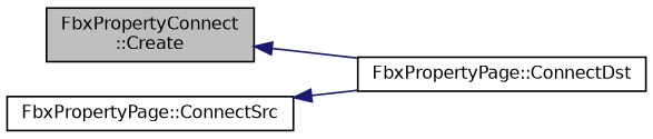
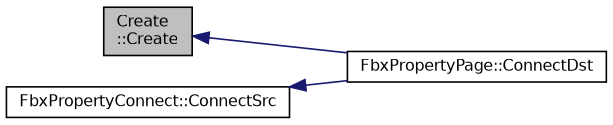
  digraph {
    rankdir=LR
    node [color=black fillcolor=white fontname=Helvetica fontsize=10 shape=record style=filled]
    edge [color=midnightblue dir=back fontname=Helvetica fontsize=10 labelfontname=Helvetica labelfontsize=10 style=solid]
-   n1 [fillcolor=grey75 fontcolor=black height=0.2 label="FbxPropertyConnect\l::Create" width=0.4]
+   n1 [fillcolor=grey75 fontcolor=black height=0.2 label="Create\l::Create" width=0.4]
    n2 [height=0.2 label="FbxPropertyPage::ConnectDst" width=0.4]
-   n3 [height=0.2 label="FbxPropertyPage::ConnectSrc" width=0.4]
+   n3 [height=0.2 label="FbxPropertyConnect::ConnectSrc" width=0.4]
    n1 -> n2
    n3 -> n2
  }
